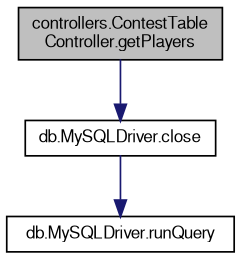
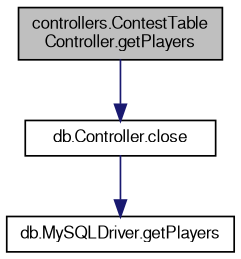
  digraph {
    rankdir=TB
    node [color=black fontname=FreeSans fontsize=10 shape=record]
    edge [color=midnightblue fontname=FreeSans fontsize=10 labelfontname=FreeSans labelfontsize=10 style=solid]
    n1 [fillcolor=grey75 fontcolor=black height=0.2 label="controllers.ContestTable\lController.getPlayers" style=filled width=0.4]
-   n2 [height=0.2 label="db.MySQLDriver.close" width=0.4]
-   n3 [height=0.2 label="db.MySQLDriver.runQuery" width=0.4]
+   n2 [height=0.2 label="db.Controller.close" width=0.4]
+   n3 [height=0.2 label="db.MySQLDriver.getPlayers" width=0.4]
    n1 -> n2
    n2 -> n3
  }
